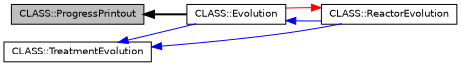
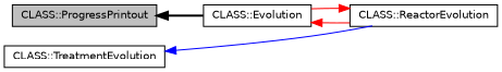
  digraph {
    rankdir=LR
    node [color=black fillcolor=white fontname=Helvetica fontsize=10 shape=record style=filled]
    edge [color=red dir=back fontname=Helvetica fontsize=10 labelfontname=Helvetica labelfontsize=10 style=solid]
    n1 [fillcolor=grey75 fontcolor=black height=0.2 label="CLASS::ProgressPrintout" width=0.4]
    n2 [height=0.2 label="CLASS::Evolution" width=0.4]
    n3 [height=0.2 label="CLASS::ReactorEvolution" width=0.4]
    n4 [height=0.2 label="CLASS::TreatmentEvolution" width=0.4]
    n1 -> n2 [color=black style=bold]
-   n2 -> n3 [color=blue]
+   n2 -> n3
    n3 -> n2
-   n4 -> n2 [color=blue]
    n4 -> n3 [color=blue]
  }
